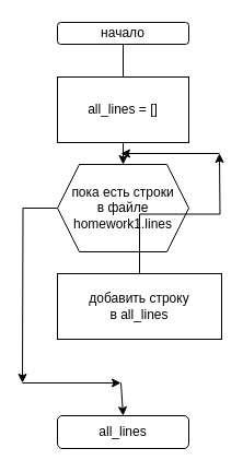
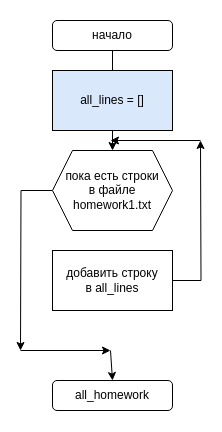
  <mxCell id="0" />
  <mxCell id="1" parent="0" />
  <mxCell id="2" value="" style="edgeStyle=orthogonalEdgeStyle;rounded=0;orthogonalLoop=1;jettySize=auto;html=1;" edge="1" parent="1" source="3" target="6"><mxGeometry relative="1" as="geometry" /></mxCell>
- <mxCell id="3" value="начало" style="rounded=1;whiteSpace=wrap;html=1;" vertex="1" parent="1"><mxGeometry x="52" y="20" width="120" height="20" as="geometry" /></mxCell>
- <mxCell id="4" value="all_lines = []" style="rounded=0;whiteSpace=wrap;html=1;" vertex="1" parent="1"><mxGeometry x="52" y="70" width="120" height="60" as="geometry" /></mxCell>
+ <mxCell id="3" value="начало" style="rounded=1;whiteSpace=wrap;html=1;" vertex="1" parent="1"><mxGeometry x="52" y="20" width="120" height="30" as="geometry" /></mxCell>
+ <mxCell id="4" value="all_lines = []" style="rounded=0;whiteSpace=wrap;html=1;fillColor=#dae8fc;" vertex="1" parent="1"><mxGeometry x="52" y="70" width="120" height="60" as="geometry" /></mxCell>
  <mxCell id="5" style="edgeStyle=orthogonalEdgeStyle;rounded=0;orthogonalLoop=1;jettySize=auto;html=1;" edge="1" parent="1" source="6"><mxGeometry relative="1" as="geometry"><mxPoint x="20" y="350" as="targetPoint" /></mxGeometry></mxCell>
- <mxCell id="6" value="&lt;div&gt;пока есть строки&lt;/div&gt;&lt;div&gt;в файле &lt;br&gt;&lt;/div&gt;&lt;div&gt;homework1.lines&lt;br&gt;&lt;/div&gt;" style="shape=hexagon;perimeter=hexagonPerimeter2;whiteSpace=wrap;html=1;fixedSize=1;" vertex="1" parent="1"><mxGeometry x="52" y="150" width="120" height="80" as="geometry" /></mxCell>
+ <mxCell id="6" value="&lt;div&gt;пока есть строки&lt;/div&gt;&lt;div&gt;в файле &lt;br&gt;&lt;/div&gt;&lt;div&gt;homework1.txt&lt;br&gt;&lt;/div&gt;" style="shape=hexagon;perimeter=hexagonPerimeter2;whiteSpace=wrap;html=1;fixedSize=1;" vertex="1" parent="1"><mxGeometry x="52" y="150" width="120" height="80" as="geometry" /></mxCell>
  <mxCell id="7" style="edgeStyle=orthogonalEdgeStyle;rounded=0;orthogonalLoop=1;jettySize=auto;html=1;" edge="1" parent="1" source="8"><mxGeometry relative="1" as="geometry"><mxPoint x="200" y="140" as="targetPoint" /></mxGeometry></mxCell>
- <mxCell id="8" value="&lt;div&gt;добавить строку &lt;br&gt;&lt;/div&gt;&lt;div&gt;в all_lines&lt;br&gt;&lt;/div&gt;" style="rounded=0;whiteSpace=wrap;html=1;" vertex="1" parent="1"><mxGeometry x="52" y="250" width="150" height="60" as="geometry" /></mxCell>
+ <mxCell id="8" value="&lt;div&gt;добавить строку &lt;br&gt;&lt;/div&gt;&lt;div&gt;в all_lines&lt;br&gt;&lt;/div&gt;" style="rounded=0;whiteSpace=wrap;html=1;" vertex="1" parent="1"><mxGeometry x="52" y="250" width="120" height="60" as="geometry" /></mxCell>
  <mxCell id="9" value="" style="endArrow=classic;html=1;rounded=0;" edge="1" parent="1"><mxGeometry width="50" height="50" relative="1" as="geometry"><mxPoint x="200" y="140" as="sourcePoint" /><mxPoint x="110" y="140" as="targetPoint" /></mxGeometry></mxCell>
- <mxCell id="10" value="all_lines" style="rounded=1;whiteSpace=wrap;html=1;" vertex="1" parent="1"><mxGeometry x="52" y="380" width="120" height="30" as="geometry" /></mxCell>
+ <mxCell id="10" value="all_homework" style="rounded=1;whiteSpace=wrap;html=1;" vertex="1" parent="1"><mxGeometry x="52" y="380" width="120" height="30" as="geometry" /></mxCell>
  <mxCell id="11" value="" style="endArrow=classic;html=1;rounded=0;" edge="1" parent="1"><mxGeometry width="50" height="50" relative="1" as="geometry"><mxPoint x="20" y="350" as="sourcePoint" /><mxPoint x="110" y="350" as="targetPoint" /></mxGeometry></mxCell>
  <mxCell id="12" value="" style="endArrow=classic;html=1;rounded=0;entryX=0.5;entryY=0;entryDx=0;entryDy=0;" edge="1" parent="1" target="10"><mxGeometry width="50" height="50" relative="1" as="geometry"><mxPoint x="110" y="350" as="sourcePoint" /><mxPoint x="140" y="250" as="targetPoint" /></mxGeometry></mxCell>
